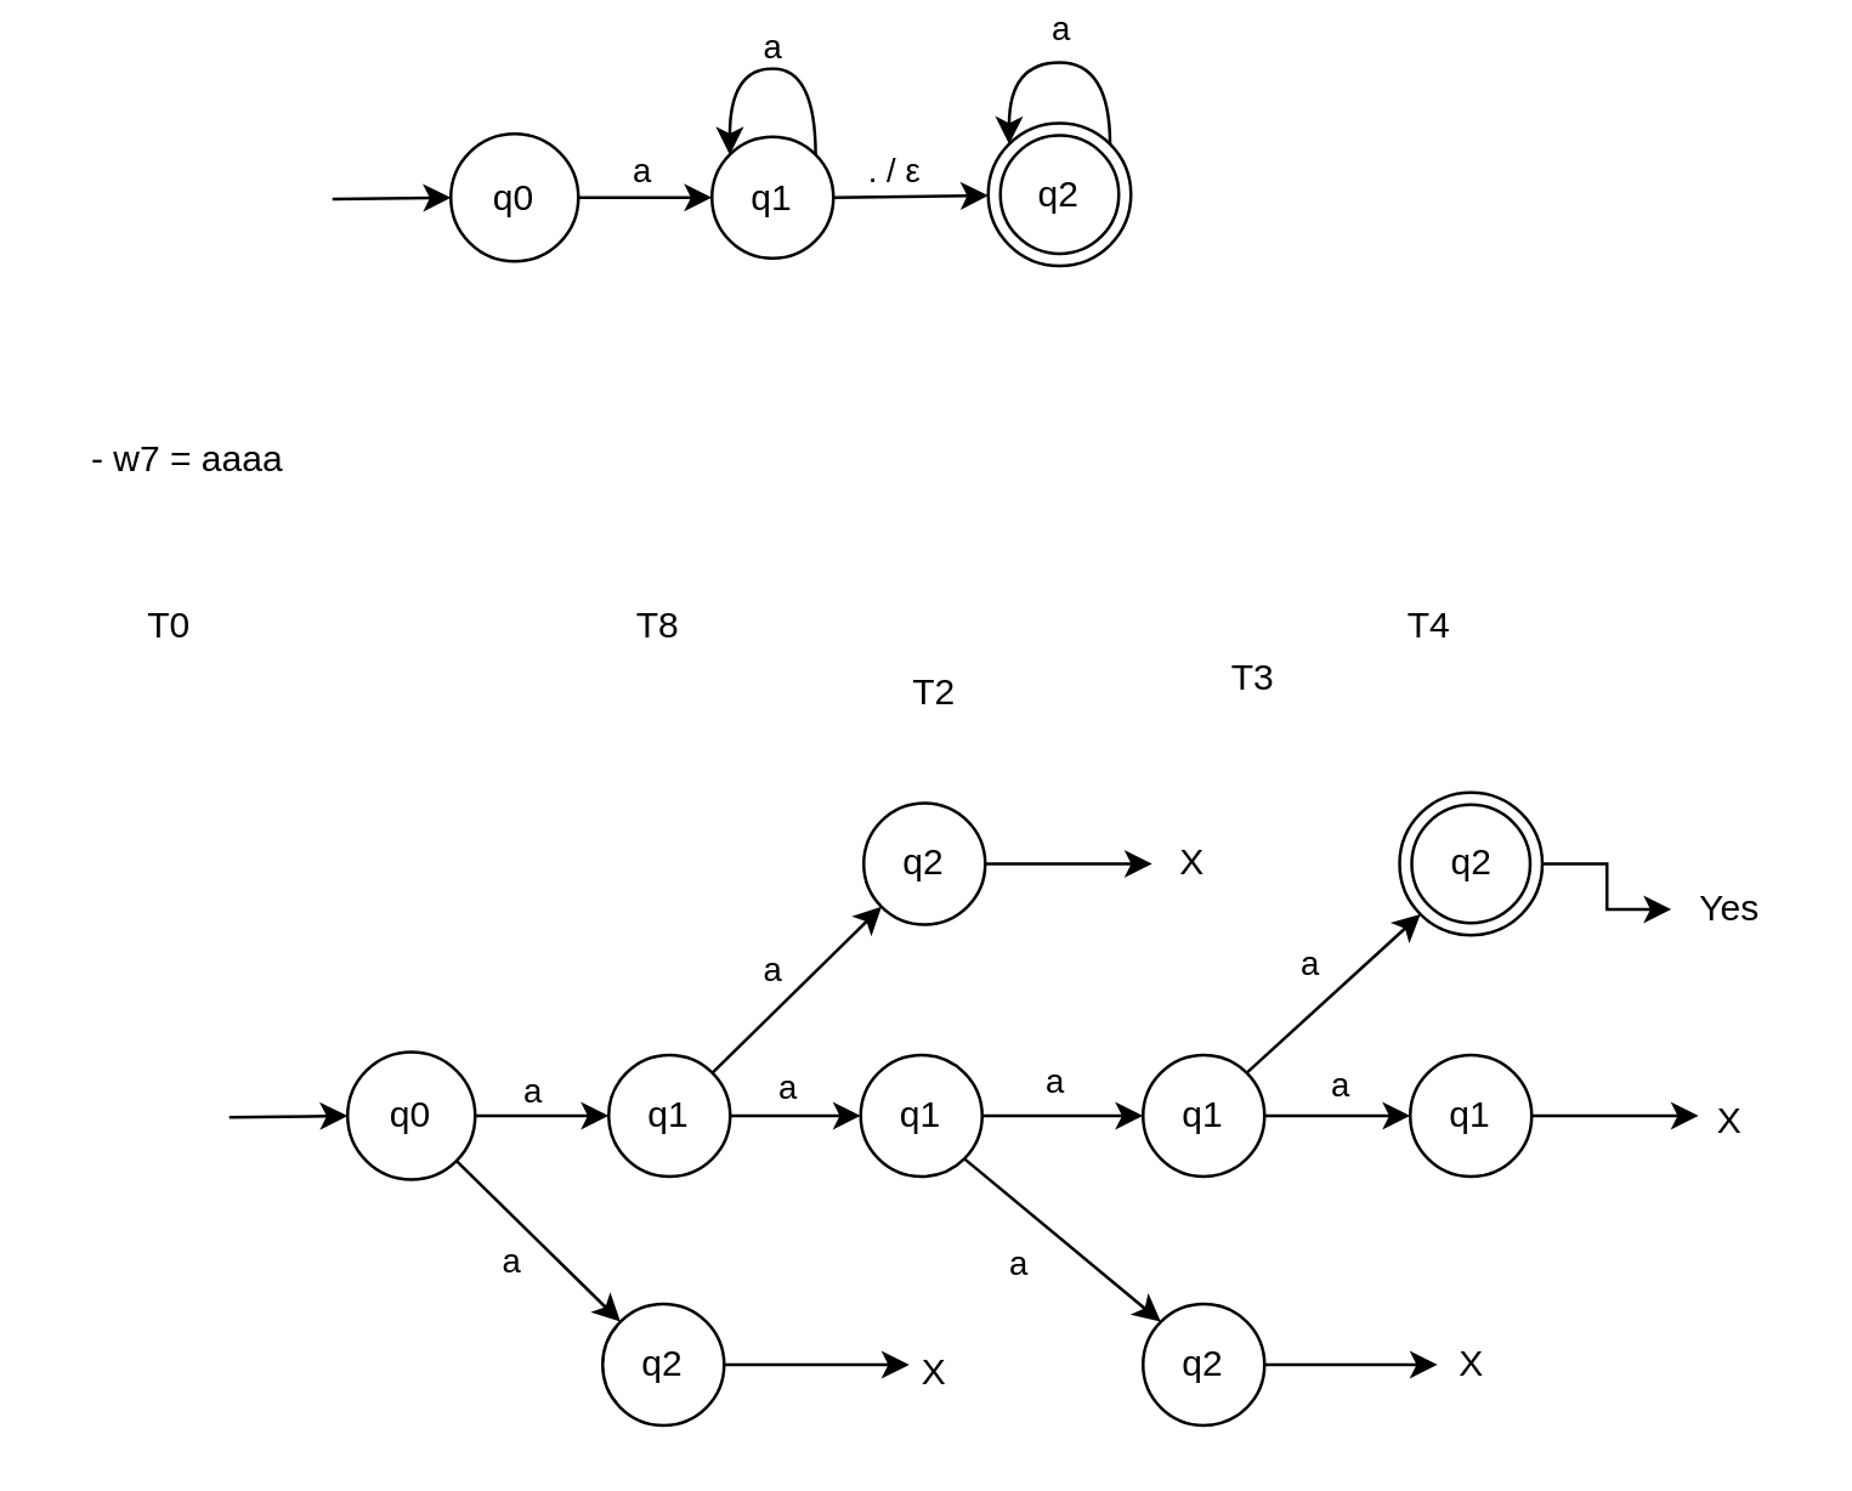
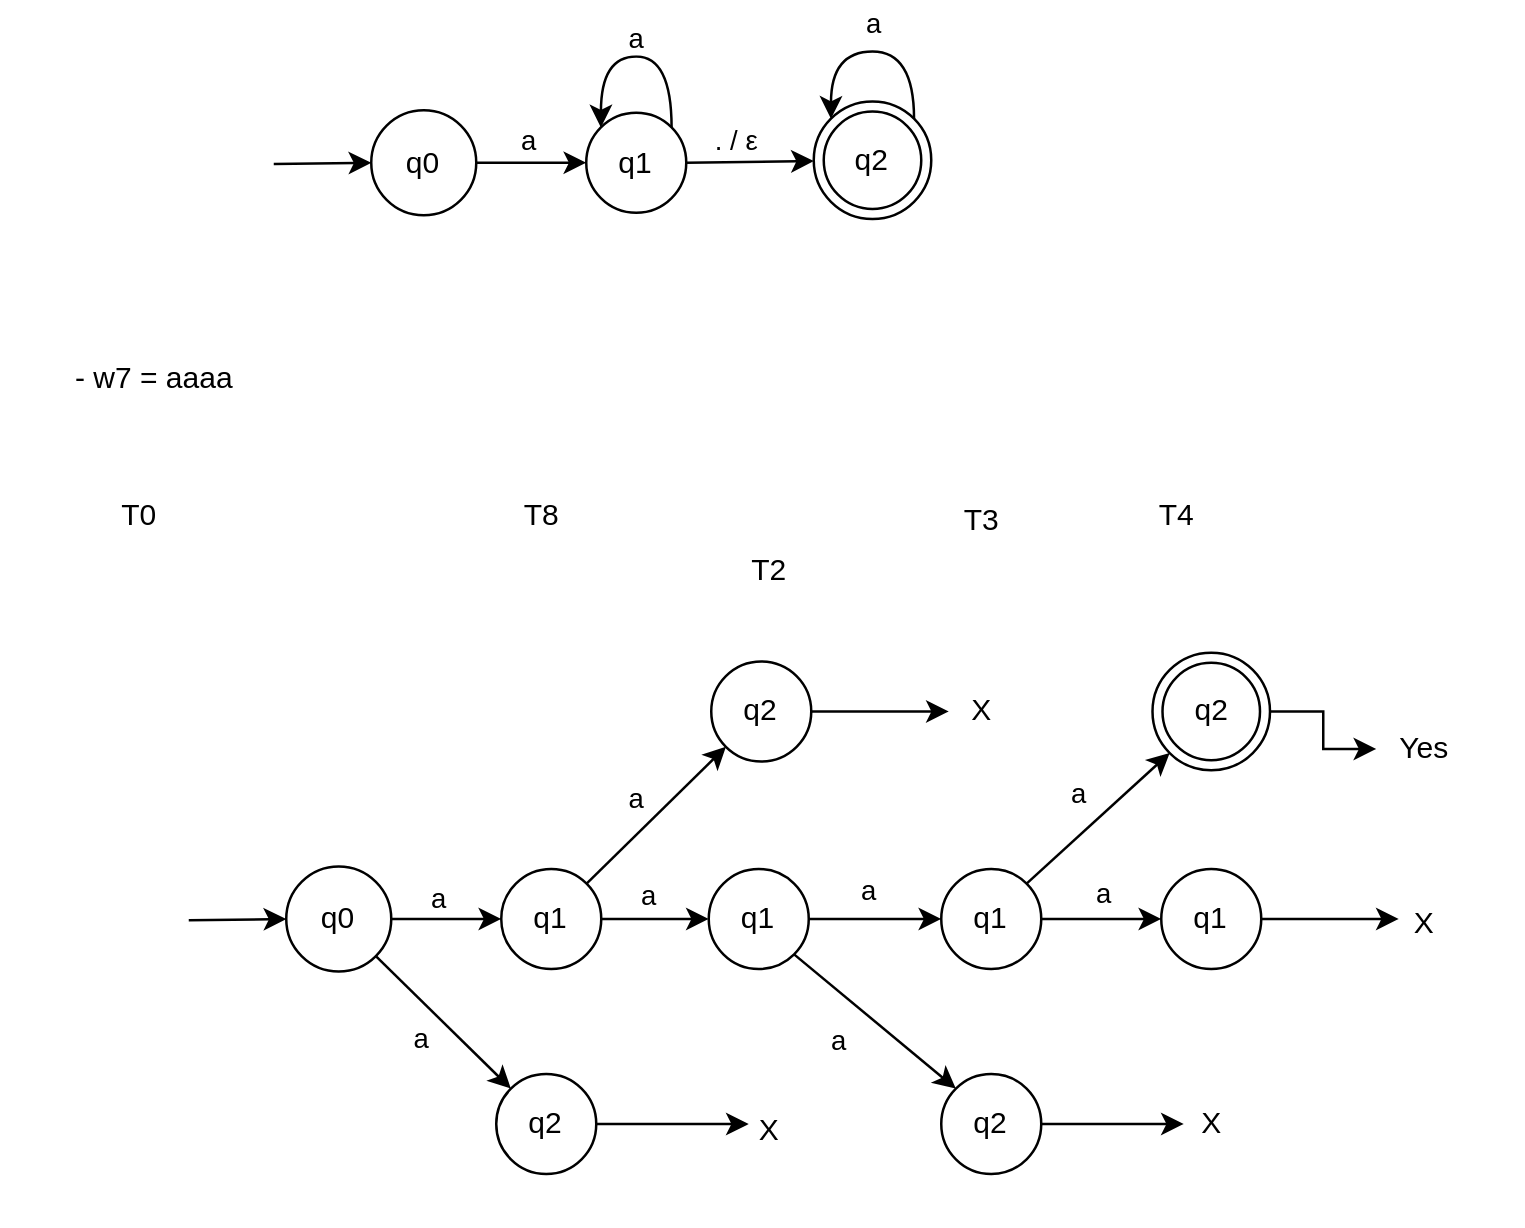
  <mxCell id="0" />
  <mxCell id="1" parent="0" />
  <mxCell id="2" value="q0" style="ellipse;whiteSpace=wrap;html=1;aspect=fixed;" parent="1" vertex="1"><mxGeometry x="148" y="43.5" width="42" height="42" as="geometry" /></mxCell>
  <mxCell id="3" style="edgeStyle=orthogonalEdgeStyle;curved=1;rounded=0;orthogonalLoop=1;jettySize=auto;html=1;exitX=1;exitY=0;exitDx=0;exitDy=0;entryX=0;entryY=0;entryDx=0;entryDy=0;" parent="1" source="7" target="7" edge="1"><mxGeometry relative="1" as="geometry"><mxPoint x="250" y="-50" as="targetPoint" /><Array as="points"><mxPoint x="268" y="22" /><mxPoint x="240" y="22" /></Array></mxGeometry></mxCell>
  <mxCell id="4" value="a" style="edgeLabel;html=1;align=center;verticalAlign=middle;resizable=0;points=[];" parent="3" vertex="1" connectable="0"><mxGeometry x="-0.062" y="-2" relative="1" as="geometry"><mxPoint x="-3" y="-6" as="offset" /></mxGeometry></mxCell>
  <mxCell id="5" style="rounded=0;orthogonalLoop=1;jettySize=auto;html=1;exitX=1;exitY=0.5;exitDx=0;exitDy=0;" parent="1" source="7" target="8" edge="1"><mxGeometry relative="1" as="geometry" /></mxCell>
  <mxCell id="6" value=". / ε" style="edgeLabel;html=1;align=center;verticalAlign=middle;resizable=0;points=[];" parent="5" vertex="1" connectable="0"><mxGeometry x="-0.059" relative="1" as="geometry"><mxPoint x="-4" y="-9" as="offset" /></mxGeometry></mxCell>
  <mxCell id="7" value="q1" style="ellipse;whiteSpace=wrap;html=1;aspect=fixed;" parent="1" vertex="1"><mxGeometry x="234" y="44.5" width="40" height="40" as="geometry" /></mxCell>
  <mxCell id="8" value="q2" style="ellipse;shape=doubleEllipse;whiteSpace=wrap;html=1;aspect=fixed;" parent="1" vertex="1"><mxGeometry x="325" y="40" width="47" height="47" as="geometry" /></mxCell>
  <mxCell id="9" value="" style="endArrow=classic;html=1;rounded=0;exitX=1;exitY=0.5;exitDx=0;exitDy=0;entryX=0;entryY=0.5;entryDx=0;entryDy=0;" parent="1" source="2" target="7" edge="1"><mxGeometry width="50" height="50" relative="1" as="geometry"><mxPoint x="241" y="244" as="sourcePoint" /><mxPoint x="291" y="194" as="targetPoint" /></mxGeometry></mxCell>
  <mxCell id="10" value="a" style="edgeLabel;html=1;align=center;verticalAlign=middle;resizable=0;points=[];" parent="9" vertex="1" connectable="0"><mxGeometry x="0.04" relative="1" as="geometry"><mxPoint x="-3" y="-9" as="offset" /></mxGeometry></mxCell>
  <mxCell id="11" style="edgeStyle=orthogonalEdgeStyle;curved=1;rounded=0;orthogonalLoop=1;jettySize=auto;html=1;exitX=1;exitY=0;exitDx=0;exitDy=0;entryX=0;entryY=0;entryDx=0;entryDy=0;" parent="1" source="8" target="8" edge="1"><mxGeometry relative="1" as="geometry"><Array as="points"><mxPoint x="365" y="20" /><mxPoint x="332" y="20" /></Array></mxGeometry></mxCell>
  <mxCell id="12" value="a" style="edgeLabel;html=1;align=center;verticalAlign=middle;resizable=0;points=[];" parent="11" vertex="1" connectable="0"><mxGeometry x="-0.081" y="-2" relative="1" as="geometry"><mxPoint x="-3" y="-10" as="offset" /></mxGeometry></mxCell>
  <mxCell id="13" value="" style="endArrow=classic;html=1;rounded=0;entryX=0;entryY=0.5;entryDx=0;entryDy=0;" edge="1" parent="1" target="2"><mxGeometry width="50" height="50" relative="1" as="geometry"><mxPoint x="109" y="65" as="sourcePoint" /><mxPoint x="291" y="194" as="targetPoint" /></mxGeometry></mxCell>
  <mxCell id="14" style="edgeStyle=orthogonalEdgeStyle;rounded=0;orthogonalLoop=1;jettySize=auto;html=1;exitX=1;exitY=0.5;exitDx=0;exitDy=0;entryX=0;entryY=0.5;entryDx=0;entryDy=0;" edge="1" parent="1" source="16" target="24"><mxGeometry relative="1" as="geometry" /></mxCell>
  <mxCell id="15" value="a" style="edgeLabel;html=1;align=center;verticalAlign=middle;resizable=0;points=[];" vertex="1" connectable="0" parent="14"><mxGeometry x="-0.077" y="-2" relative="1" as="geometry"><mxPoint x="-2" y="-11" as="offset" /></mxGeometry></mxCell>
  <mxCell id="16" value="q0" style="ellipse;whiteSpace=wrap;html=1;aspect=fixed;" vertex="1" parent="1"><mxGeometry x="114" y="346" width="42" height="42" as="geometry" /></mxCell>
  <mxCell id="17" value="" style="endArrow=classic;html=1;rounded=0;entryX=0;entryY=0.5;entryDx=0;entryDy=0;" edge="1" parent="1" target="16"><mxGeometry width="50" height="50" relative="1" as="geometry"><mxPoint x="75" y="367.5" as="sourcePoint" /><mxPoint x="257" y="496.5" as="targetPoint" /></mxGeometry></mxCell>
  <mxCell id="18" value="- w7 = aaaa" style="text;html=1;align=center;verticalAlign=middle;resizable=0;points=[];autosize=1;strokeColor=none;fillColor=none;" vertex="1" parent="1"><mxGeometry x="20" y="138" width="81" height="26" as="geometry" /></mxCell>
  <mxCell id="19" value="T0" style="text;html=1;align=center;verticalAlign=middle;resizable=0;points=[];autosize=1;strokeColor=none;fillColor=none;" vertex="1" parent="1"><mxGeometry x="39" y="193" width="32" height="26" as="geometry" /></mxCell>
  <mxCell id="20" style="edgeStyle=orthogonalEdgeStyle;rounded=0;orthogonalLoop=1;jettySize=auto;html=1;exitX=1;exitY=0.5;exitDx=0;exitDy=0;entryX=0;entryY=0.5;entryDx=0;entryDy=0;" edge="1" parent="1" source="24" target="31"><mxGeometry relative="1" as="geometry" /></mxCell>
  <mxCell id="21" value="a" style="edgeLabel;html=1;align=center;verticalAlign=middle;resizable=0;points=[];" vertex="1" connectable="0" parent="20"><mxGeometry x="-0.25" y="-1" relative="1" as="geometry"><mxPoint x="2" y="-11" as="offset" /></mxGeometry></mxCell>
  <mxCell id="22" style="rounded=0;orthogonalLoop=1;jettySize=auto;html=1;exitX=1;exitY=0;exitDx=0;exitDy=0;entryX=0;entryY=1;entryDx=0;entryDy=0;" edge="1" parent="1" source="24" target="44"><mxGeometry relative="1" as="geometry" /></mxCell>
  <mxCell id="23" value="a" style="edgeLabel;html=1;align=center;verticalAlign=middle;resizable=0;points=[];" vertex="1" connectable="0" parent="22"><mxGeometry x="-0.045" relative="1" as="geometry"><mxPoint x="-7" y="-8" as="offset" /></mxGeometry></mxCell>
  <mxCell id="24" value="q1" style="ellipse;whiteSpace=wrap;html=1;aspect=fixed;" vertex="1" parent="1"><mxGeometry x="200" y="347" width="40" height="40" as="geometry" /></mxCell>
  <mxCell id="25" style="rounded=0;orthogonalLoop=1;jettySize=auto;html=1;exitX=1;exitY=1;exitDx=0;exitDy=0;entryX=0;entryY=0;entryDx=0;entryDy=0;" edge="1" parent="1" source="16" target="32"><mxGeometry relative="1" as="geometry"><mxPoint x="201.999" y="443.98" as="targetPoint" /></mxGeometry></mxCell>
  <mxCell id="26" value="a" style="edgeLabel;html=1;align=center;verticalAlign=middle;resizable=0;points=[];" vertex="1" connectable="0" parent="25"><mxGeometry x="-0.203" y="-2" relative="1" as="geometry"><mxPoint x="-2" y="10" as="offset" /></mxGeometry></mxCell>
  <mxCell id="27" style="edgeStyle=orthogonalEdgeStyle;rounded=0;orthogonalLoop=1;jettySize=auto;html=1;exitX=1;exitY=0.5;exitDx=0;exitDy=0;entryX=0;entryY=0.5;entryDx=0;entryDy=0;" edge="1" parent="1" source="31" target="39"><mxGeometry relative="1" as="geometry" /></mxCell>
  <mxCell id="28" value="a" style="edgeLabel;html=1;align=center;verticalAlign=middle;resizable=0;points=[];" vertex="1" connectable="0" parent="27"><mxGeometry x="-0.225" y="1" relative="1" as="geometry"><mxPoint x="2" y="-11" as="offset" /></mxGeometry></mxCell>
  <mxCell id="29" style="rounded=0;orthogonalLoop=1;jettySize=auto;html=1;exitX=1;exitY=1;exitDx=0;exitDy=0;entryX=0;entryY=0;entryDx=0;entryDy=0;" edge="1" parent="1" source="31" target="50"><mxGeometry relative="1" as="geometry" /></mxCell>
  <mxCell id="30" value="a" style="edgeLabel;html=1;align=center;verticalAlign=middle;resizable=0;points=[];" vertex="1" connectable="0" parent="29"><mxGeometry x="0.002" y="1" relative="1" as="geometry"><mxPoint x="-16" y="8" as="offset" /></mxGeometry></mxCell>
  <mxCell id="31" value="q1" style="ellipse;whiteSpace=wrap;html=1;aspect=fixed;" vertex="1" parent="1"><mxGeometry x="283" y="347" width="40" height="40" as="geometry" /></mxCell>
  <mxCell id="32" value="q2" style="ellipse;whiteSpace=wrap;html=1;aspect=fixed;" vertex="1" parent="1"><mxGeometry x="198" y="429" width="40" height="40" as="geometry" /></mxCell>
  <mxCell id="33" value="X" style="text;html=1;align=center;verticalAlign=middle;resizable=0;points=[];autosize=1;strokeColor=none;fillColor=none;" vertex="1" parent="1"><mxGeometry x="294" y="439" width="26" height="26" as="geometry" /></mxCell>
  <mxCell id="34" style="edgeStyle=orthogonalEdgeStyle;rounded=0;orthogonalLoop=1;jettySize=auto;html=1;exitX=1;exitY=0.5;exitDx=0;exitDy=0;entryX=0.192;entryY=0.385;entryDx=0;entryDy=0;entryPerimeter=0;" edge="1" parent="1" source="32" target="33"><mxGeometry relative="1" as="geometry" /></mxCell>
  <mxCell id="35" style="edgeStyle=orthogonalEdgeStyle;rounded=0;orthogonalLoop=1;jettySize=auto;html=1;exitX=1;exitY=0.5;exitDx=0;exitDy=0;entryX=0;entryY=0.5;entryDx=0;entryDy=0;" edge="1" parent="1" source="39" target="40"><mxGeometry relative="1" as="geometry" /></mxCell>
  <mxCell id="36" value="a" style="edgeLabel;html=1;align=center;verticalAlign=middle;resizable=0;points=[];" vertex="1" connectable="0" parent="35"><mxGeometry x="-0.042" y="1" relative="1" as="geometry"><mxPoint x="1" y="-10" as="offset" /></mxGeometry></mxCell>
  <mxCell id="37" style="rounded=0;orthogonalLoop=1;jettySize=auto;html=1;exitX=1;exitY=0;exitDx=0;exitDy=0;entryX=0;entryY=1;entryDx=0;entryDy=0;" edge="1" parent="1" source="39" target="54"><mxGeometry relative="1" as="geometry" /></mxCell>
  <mxCell id="38" value="a" style="edgeLabel;html=1;align=center;verticalAlign=middle;resizable=0;points=[];" vertex="1" connectable="0" parent="37"><mxGeometry x="-0.021" y="2" relative="1" as="geometry"><mxPoint x="-6" y="-9" as="offset" /></mxGeometry></mxCell>
  <mxCell id="39" value="q1" style="ellipse;whiteSpace=wrap;html=1;aspect=fixed;" vertex="1" parent="1"><mxGeometry x="376" y="347" width="40" height="40" as="geometry" /></mxCell>
  <mxCell id="40" value="q1" style="ellipse;whiteSpace=wrap;html=1;aspect=fixed;" vertex="1" parent="1"><mxGeometry x="464" y="347" width="40" height="40" as="geometry" /></mxCell>
  <mxCell id="41" value="X" style="text;html=1;align=center;verticalAlign=middle;resizable=0;points=[];autosize=1;strokeColor=none;fillColor=none;" vertex="1" parent="1"><mxGeometry x="556" y="356" width="26" height="26" as="geometry" /></mxCell>
  <mxCell id="42" style="edgeStyle=orthogonalEdgeStyle;rounded=0;orthogonalLoop=1;jettySize=auto;html=1;exitX=1;exitY=0.5;exitDx=0;exitDy=0;entryX=0.115;entryY=0.423;entryDx=0;entryDy=0;entryPerimeter=0;" edge="1" parent="1" source="40" target="41"><mxGeometry relative="1" as="geometry"><mxPoint x="554" y="359" as="targetPoint" /></mxGeometry></mxCell>
  <mxCell id="43" style="edgeStyle=orthogonalEdgeStyle;rounded=0;orthogonalLoop=1;jettySize=auto;html=1;exitX=1;exitY=0.5;exitDx=0;exitDy=0;" edge="1" parent="1" source="44" target="49"><mxGeometry relative="1" as="geometry" /></mxCell>
  <mxCell id="44" value="q2" style="ellipse;whiteSpace=wrap;html=1;aspect=fixed;" vertex="1" parent="1"><mxGeometry x="284" y="264" width="40" height="40" as="geometry" /></mxCell>
  <mxCell id="45" value="T8" style="text;html=1;align=center;verticalAlign=middle;resizable=0;points=[];autosize=1;strokeColor=none;fillColor=none;" vertex="1" parent="1"><mxGeometry x="200" y="193" width="32" height="26" as="geometry" /></mxCell>
  <mxCell id="46" value="T2" style="text;html=1;align=center;verticalAlign=middle;resizable=0;points=[];autosize=1;strokeColor=none;fillColor=none;" vertex="1" parent="1"><mxGeometry x="291" y="215" width="32" height="26" as="geometry" /></mxCell>
- <mxCell id="47" value="T3" style="text;html=1;align=center;verticalAlign=middle;resizable=0;points=[];autosize=1;strokeColor=none;fillColor=none;" vertex="1" parent="1"><mxGeometry x="396" y="210" width="32" height="26" as="geometry" /></mxCell>
+ <mxCell id="47" value="T3" style="text;html=1;align=center;verticalAlign=middle;resizable=0;points=[];autosize=1;strokeColor=none;fillColor=none;" vertex="1" parent="1"><mxGeometry x="376" y="195" width="32" height="26" as="geometry" /></mxCell>
  <mxCell id="48" value="T4" style="text;html=1;align=center;verticalAlign=middle;resizable=0;points=[];autosize=1;strokeColor=none;fillColor=none;" vertex="1" parent="1"><mxGeometry x="454" y="193" width="32" height="26" as="geometry" /></mxCell>
  <mxCell id="49" value="X" style="text;html=1;align=center;verticalAlign=middle;resizable=0;points=[];autosize=1;strokeColor=none;fillColor=none;" vertex="1" parent="1"><mxGeometry x="379" y="271" width="26" height="26" as="geometry" /></mxCell>
  <mxCell id="50" value="q2" style="ellipse;whiteSpace=wrap;html=1;aspect=fixed;" vertex="1" parent="1"><mxGeometry x="376" y="429" width="40" height="40" as="geometry" /></mxCell>
  <mxCell id="51" value="X" style="text;html=1;align=center;verticalAlign=middle;resizable=0;points=[];autosize=1;strokeColor=none;fillColor=none;" vertex="1" parent="1"><mxGeometry x="471" y="436" width="26" height="26" as="geometry" /></mxCell>
  <mxCell id="52" style="edgeStyle=orthogonalEdgeStyle;rounded=0;orthogonalLoop=1;jettySize=auto;html=1;exitX=1;exitY=0.5;exitDx=0;exitDy=0;entryX=0.077;entryY=0.5;entryDx=0;entryDy=0;entryPerimeter=0;" edge="1" parent="1" source="50" target="51"><mxGeometry relative="1" as="geometry" /></mxCell>
  <mxCell id="53" style="edgeStyle=orthogonalEdgeStyle;rounded=0;orthogonalLoop=1;jettySize=auto;html=1;exitX=1;exitY=0.5;exitDx=0;exitDy=0;" edge="1" parent="1" source="54" target="55"><mxGeometry relative="1" as="geometry" /></mxCell>
  <mxCell id="54" value="q2" style="ellipse;shape=doubleEllipse;whiteSpace=wrap;html=1;aspect=fixed;" vertex="1" parent="1"><mxGeometry x="460.5" y="260.5" width="47" height="47" as="geometry" /></mxCell>
  <mxCell id="55" value="Yes" style="text;html=1;align=center;verticalAlign=middle;resizable=0;points=[];autosize=1;strokeColor=none;fillColor=none;" vertex="1" parent="1"><mxGeometry x="550" y="286" width="38" height="26" as="geometry" /></mxCell>
